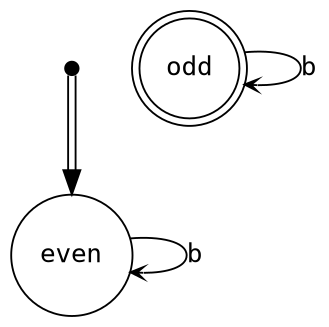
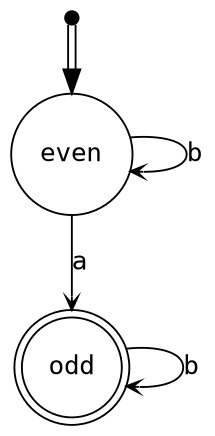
  digraph {
    fontname="DejaVu Sans Mono"
    nodesep=.4
    rankdir=TB
    node [fontname="DejaVu Sans Mono"]
    edge [arrowhead=vee arrowsize=.7 fontname="DejaVu Sans Mono"]
    start [height=.1 shape=point]
    even [shape=circle]
    odd [shape=doublecircle]
    start -> even [arrowhead=normal arrowsize=1.3 color="black:invis:black"]
    even -> even [label=b]
+   even -> odd [label=a]
    odd -> odd [label=b]
  }
